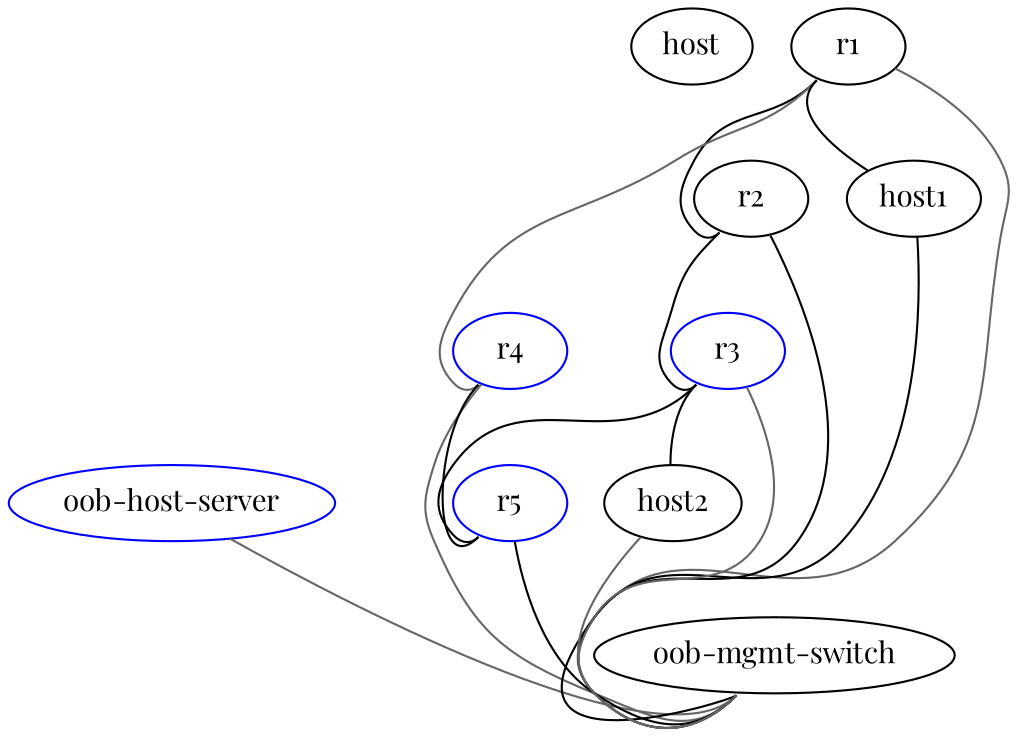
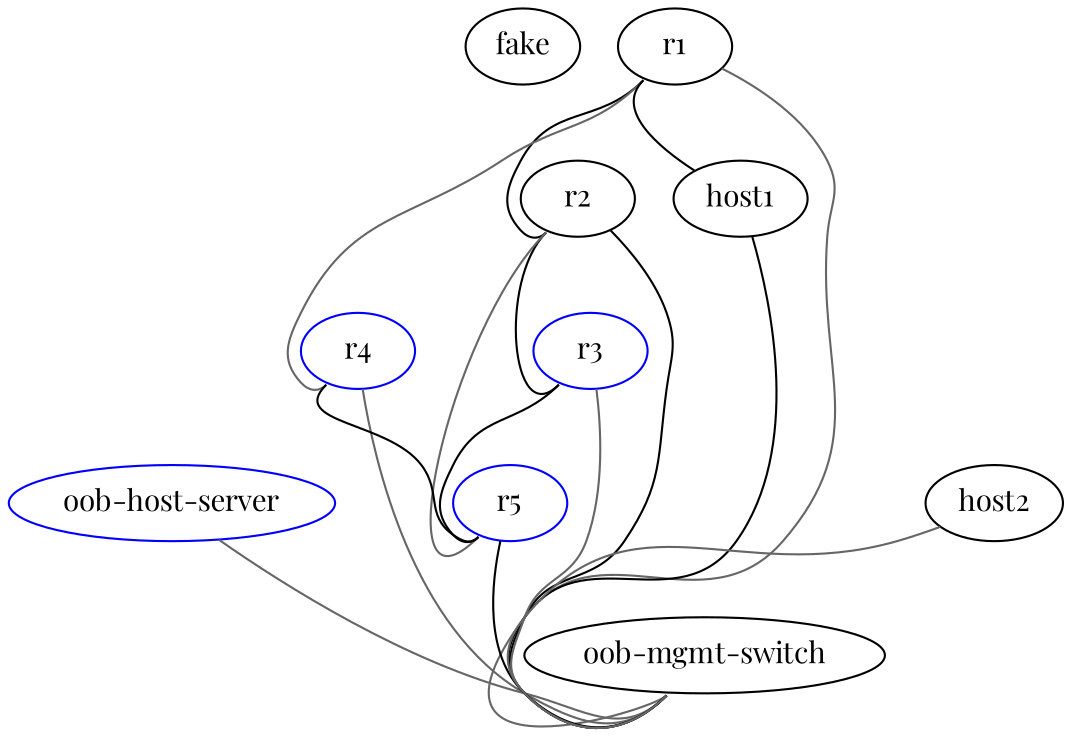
  graph {
    fontname="Playfair Display"
    node [color=black fontname="Playfair Display" function=leaf]
    edge [color=black fontname="Playfair Display" headport=swp1 tailport=eth0]
-   fake [function=fake label=host]
+   fake [function=fake]
    n2 [color=blue cpu=2 function="oob-server" label="oob-host-server" memory=2048]
    "oob-mgmt-switch" [function="oob-switch" mgmt_ip="192.168.200.251"]
    r1 [mgmt_ip="192.168.200.21" ports=32 version="4.3.0"]
    r2 [mgmt_ip="192.168.200.22" ports=32 version="4.3.0"]
    r4 [color=blue mgmt_ip="192.168.200.24" ports=32 version="4.3.0"]
    host1 [function=host mgmt_ip="192.168.200.31" nic_model=e1000 os="generic/ubuntu1804"]
    r3 [color=blue mgmt_ip="192.168.200.23" ports=32 version="4.3.0"]
    r5 [color=blue mgmt_ip="192.168.200.25" ports=32 version="4.3.0"]
    host2 [function=host mgmt_ip="192.168.200.32" nic_model=e1000 os="generic/ubuntu1804"]
    n2 -- "oob-mgmt-switch" [color=gray40 tailport=eth1]
    r1 -- "oob-mgmt-switch" [color=gray40 headport=swp11 left_mac="44:38:39:22:01:7a"]
    r1 -- r2 [tailport=swp2]
    r1 -- r4 [color=gray40 tailport=swp1]
    r1 -- host1 [headport=eth1 tailport=swp10]
    r2 -- "oob-mgmt-switch" [headport=swp12 left_mac="44:38:39:22:01:78"]
    r2 -- r3 [tailport=swp3]
+   r2 -- r5 [color=gray40 headport=swp2 tailport=swp2]
    r4 -- "oob-mgmt-switch" [color=gray40 headport=swp14 left_mac="44:38:39:22:01:8a"]
    r4 -- r5 [tailport=swp2]
    host1 -- "oob-mgmt-switch" [headport=swp21 left_mac="44:38:39:22:01:7e"]
    r3 -- "oob-mgmt-switch" [color=gray40 headport=swp13 left_mac="44:38:39:22:01:84"]
    r3 -- r5 [headport=swp3 tailport=swp2]
-   r3 -- host2 [headport=eth1 tailport=swp10]
    r5 -- "oob-mgmt-switch" [headport=swp15 left_mac="44:38:39:22:01:82"]
    host2 -- "oob-mgmt-switch" [color=gray40 headport=swp22 left_mac="44:38:39:22:01:6e"]
  }
